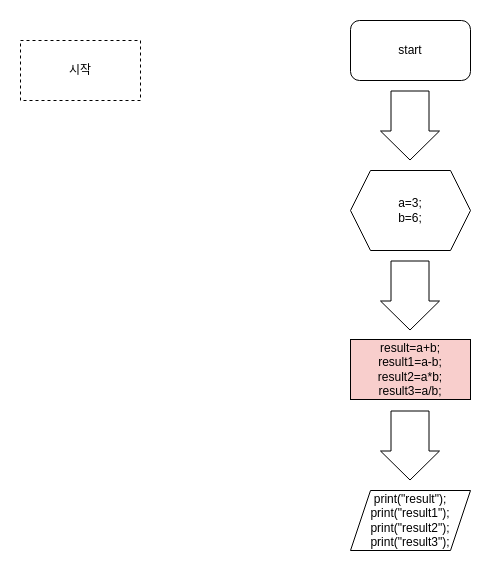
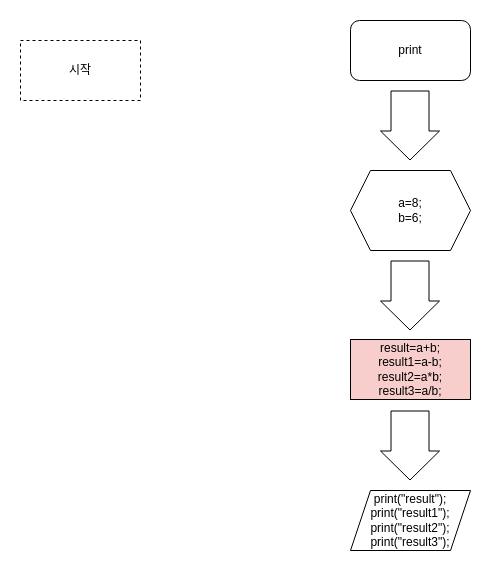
  <mxCell id="0" />
  <mxCell id="1" parent="0" />
  <mxCell id="2" value="시작" style="rounded=0;whiteSpace=wrap;html=1;dashed=1;" vertex="1" parent="1"><mxGeometry x="20" y="40" width="120" height="60" as="geometry" /></mxCell>
- <mxCell id="3" value="start" style="rounded=1;whiteSpace=wrap;html=1;" vertex="1" parent="1"><mxGeometry x="350" y="20" width="120" height="60" as="geometry" /></mxCell>
+ <mxCell id="3" value="print" style="rounded=1;whiteSpace=wrap;html=1;" vertex="1" parent="1"><mxGeometry x="350" y="20" width="120" height="60" as="geometry" /></mxCell>
  <mxCell id="4" value="result=a+b;&lt;br&gt;result1=a-b;&lt;br&gt;result2=a*b;&lt;br&gt;result3=a/b;" style="rounded=0;whiteSpace=wrap;html=1;fillColor=#f8cecc;" vertex="1" parent="1"><mxGeometry x="350" y="339" width="120" height="60" as="geometry" /></mxCell>
- <mxCell id="5" value="a=3;&lt;br&gt;b=6;" style="shape=hexagon;perimeter=hexagonPerimeter2;whiteSpace=wrap;html=1;fixedSize=1;" vertex="1" parent="1"><mxGeometry x="350" y="170" width="120" height="80" as="geometry" /></mxCell>
+ <mxCell id="5" value="a=8;&lt;br&gt;b=6;" style="shape=hexagon;perimeter=hexagonPerimeter2;whiteSpace=wrap;html=1;fixedSize=1;" vertex="1" parent="1"><mxGeometry x="350" y="170" width="120" height="80" as="geometry" /></mxCell>
  <mxCell id="6" value="" style="shape=flexArrow;endArrow=classic;html=1;rounded=0;width=38;endSize=9.33;" edge="1" parent="1"><mxGeometry width="50" height="50" relative="1" as="geometry"><mxPoint x="409.5" y="260" as="sourcePoint" /><mxPoint x="409.5" y="330" as="targetPoint" /><Array as="points" /></mxGeometry></mxCell>
  <mxCell id="7" value="" style="shape=flexArrow;endArrow=classic;html=1;rounded=0;width=38;endSize=9.33;" edge="1" parent="1"><mxGeometry width="50" height="50" relative="1" as="geometry"><mxPoint x="409.5" y="90" as="sourcePoint" /><mxPoint x="409.5" y="160" as="targetPoint" /><Array as="points" /></mxGeometry></mxCell>
  <mxCell id="8" value="print(&quot;result&quot;);&lt;br&gt;print(&quot;result1&quot;);&lt;br&gt;print(&quot;result2&quot;);&lt;br&gt;print(&quot;result3&quot;);" style="shape=parallelogram;perimeter=parallelogramPerimeter;whiteSpace=wrap;html=1;fixedSize=1;" vertex="1" parent="1"><mxGeometry x="350" y="490" width="120" height="60" as="geometry" /></mxCell>
  <mxCell id="9" value="" style="shape=flexArrow;endArrow=classic;html=1;rounded=0;width=38;endSize=9.33;" edge="1" parent="1"><mxGeometry width="50" height="50" relative="1" as="geometry"><mxPoint x="409.5" y="410" as="sourcePoint" /><mxPoint x="409.5" y="480" as="targetPoint" /><Array as="points" /></mxGeometry></mxCell>
